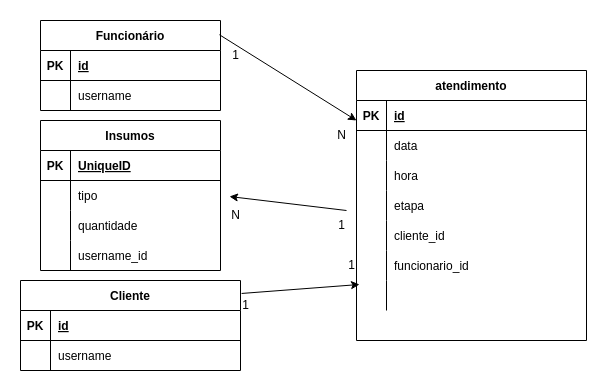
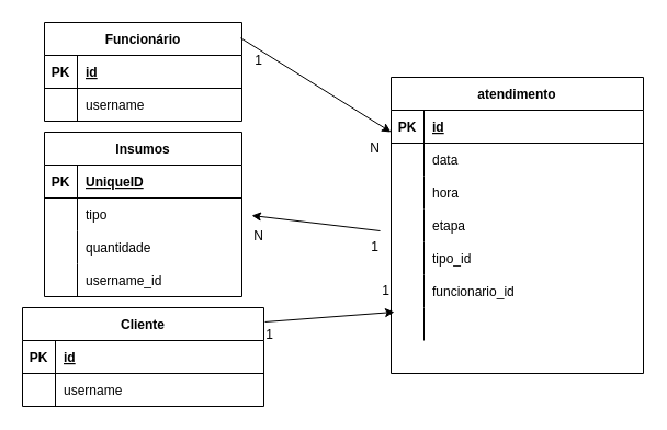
  <mxCell id="0" />
  <mxCell id="1" parent="0" />
  <mxCell id="2" value="Cliente" style="shape=table;startSize=30;container=1;collapsible=1;childLayout=tableLayout;fixedRows=1;rowLines=0;fontStyle=1;align=center;resizeLast=1;" parent="1" vertex="1"><mxGeometry x="20" y="280" width="220" height="90" as="geometry" /></mxCell>
  <mxCell id="3" value="" style="shape=tableRow;horizontal=0;startSize=0;swimlaneHead=0;swimlaneBody=0;fillColor=none;collapsible=0;dropTarget=0;points=[[0,0.5],[1,0.5]];portConstraint=eastwest;top=0;left=0;right=0;bottom=1;" parent="2" vertex="1"><mxGeometry y="30" width="220" height="30" as="geometry" /></mxCell>
  <mxCell id="4" value="PK" style="shape=partialRectangle;connectable=0;fillColor=none;top=0;left=0;bottom=0;right=0;fontStyle=1;overflow=hidden;" parent="3" vertex="1"><mxGeometry width="30" height="30" as="geometry"><mxRectangle width="30" height="30" as="alternateBounds" /></mxGeometry></mxCell>
  <mxCell id="5" value="id" style="shape=partialRectangle;connectable=0;fillColor=none;top=0;left=0;bottom=0;right=0;align=left;spacingLeft=6;fontStyle=5;overflow=hidden;" parent="3" vertex="1"><mxGeometry x="30" width="190" height="30" as="geometry"><mxRectangle width="190" height="30" as="alternateBounds" /></mxGeometry></mxCell>
  <mxCell id="6" value="" style="shape=tableRow;horizontal=0;startSize=0;swimlaneHead=0;swimlaneBody=0;fillColor=none;collapsible=0;dropTarget=0;points=[[0,0.5],[1,0.5]];portConstraint=eastwest;top=0;left=0;right=0;bottom=0;" parent="2" vertex="1"><mxGeometry y="60" width="220" height="30" as="geometry" /></mxCell>
  <mxCell id="7" value="" style="shape=partialRectangle;connectable=0;fillColor=none;top=0;left=0;bottom=0;right=0;editable=1;overflow=hidden;" parent="6" vertex="1"><mxGeometry width="30" height="30" as="geometry"><mxRectangle width="30" height="30" as="alternateBounds" /></mxGeometry></mxCell>
  <mxCell id="8" value="username" style="shape=partialRectangle;connectable=0;fillColor=none;top=0;left=0;bottom=0;right=0;align=left;spacingLeft=6;overflow=hidden;" parent="6" vertex="1"><mxGeometry x="30" width="190" height="30" as="geometry"><mxRectangle width="190" height="30" as="alternateBounds" /></mxGeometry></mxCell>
  <mxCell id="9" value="atendimento" style="shape=table;startSize=30;container=1;collapsible=1;childLayout=tableLayout;fixedRows=1;rowLines=0;fontStyle=1;align=center;resizeLast=1;" parent="1" vertex="1"><mxGeometry x="356" y="70" width="230" height="270" as="geometry" /></mxCell>
  <mxCell id="10" value="" style="shape=tableRow;horizontal=0;startSize=0;swimlaneHead=0;swimlaneBody=0;fillColor=none;collapsible=0;dropTarget=0;points=[[0,0.5],[1,0.5]];portConstraint=eastwest;top=0;left=0;right=0;bottom=1;" parent="9" vertex="1"><mxGeometry y="30" width="230" height="30" as="geometry" /></mxCell>
  <mxCell id="11" value="PK" style="shape=partialRectangle;connectable=0;fillColor=none;top=0;left=0;bottom=0;right=0;fontStyle=1;overflow=hidden;" parent="10" vertex="1"><mxGeometry width="30" height="30" as="geometry"><mxRectangle width="30" height="30" as="alternateBounds" /></mxGeometry></mxCell>
  <mxCell id="12" value="id" style="shape=partialRectangle;connectable=0;fillColor=none;top=0;left=0;bottom=0;right=0;align=left;spacingLeft=6;fontStyle=5;overflow=hidden;" parent="10" vertex="1"><mxGeometry x="30" width="200" height="30" as="geometry"><mxRectangle width="200" height="30" as="alternateBounds" /></mxGeometry></mxCell>
  <mxCell id="13" value="" style="shape=tableRow;horizontal=0;startSize=0;swimlaneHead=0;swimlaneBody=0;fillColor=none;collapsible=0;dropTarget=0;points=[[0,0.5],[1,0.5]];portConstraint=eastwest;top=0;left=0;right=0;bottom=0;" parent="9" vertex="1"><mxGeometry y="60" width="230" height="30" as="geometry" /></mxCell>
  <mxCell id="14" value="" style="shape=partialRectangle;connectable=0;fillColor=none;top=0;left=0;bottom=0;right=0;editable=1;overflow=hidden;" parent="13" vertex="1"><mxGeometry width="30" height="30" as="geometry"><mxRectangle width="30" height="30" as="alternateBounds" /></mxGeometry></mxCell>
  <mxCell id="15" value="data" style="shape=partialRectangle;connectable=0;fillColor=none;top=0;left=0;bottom=0;right=0;align=left;spacingLeft=6;overflow=hidden;" parent="13" vertex="1"><mxGeometry x="30" width="200" height="30" as="geometry"><mxRectangle width="200" height="30" as="alternateBounds" /></mxGeometry></mxCell>
  <mxCell id="16" value="" style="shape=tableRow;horizontal=0;startSize=0;swimlaneHead=0;swimlaneBody=0;fillColor=none;collapsible=0;dropTarget=0;points=[[0,0.5],[1,0.5]];portConstraint=eastwest;top=0;left=0;right=0;bottom=0;" parent="9" vertex="1"><mxGeometry y="90" width="230" height="30" as="geometry" /></mxCell>
  <mxCell id="17" value="" style="shape=partialRectangle;connectable=0;fillColor=none;top=0;left=0;bottom=0;right=0;editable=1;overflow=hidden;" parent="16" vertex="1"><mxGeometry width="30" height="30" as="geometry"><mxRectangle width="30" height="30" as="alternateBounds" /></mxGeometry></mxCell>
  <mxCell id="18" value="hora" style="shape=partialRectangle;connectable=0;fillColor=none;top=0;left=0;bottom=0;right=0;align=left;spacingLeft=6;overflow=hidden;" parent="16" vertex="1"><mxGeometry x="30" width="200" height="30" as="geometry"><mxRectangle width="200" height="30" as="alternateBounds" /></mxGeometry></mxCell>
  <mxCell id="19" style="shape=tableRow;horizontal=0;startSize=0;swimlaneHead=0;swimlaneBody=0;fillColor=none;collapsible=0;dropTarget=0;points=[[0,0.5],[1,0.5]];portConstraint=eastwest;top=0;left=0;right=0;bottom=0;" parent="9" vertex="1"><mxGeometry y="120" width="230" height="30" as="geometry" /></mxCell>
  <mxCell id="20" style="shape=partialRectangle;connectable=0;fillColor=none;top=0;left=0;bottom=0;right=0;editable=1;overflow=hidden;" parent="19" vertex="1"><mxGeometry width="30" height="30" as="geometry"><mxRectangle width="30" height="30" as="alternateBounds" /></mxGeometry></mxCell>
  <mxCell id="21" value="etapa" style="shape=partialRectangle;connectable=0;fillColor=none;top=0;left=0;bottom=0;right=0;align=left;spacingLeft=6;overflow=hidden;" parent="19" vertex="1"><mxGeometry x="30" width="200" height="30" as="geometry"><mxRectangle width="200" height="30" as="alternateBounds" /></mxGeometry></mxCell>
  <mxCell id="22" style="shape=tableRow;horizontal=0;startSize=0;swimlaneHead=0;swimlaneBody=0;fillColor=none;collapsible=0;dropTarget=0;points=[[0,0.5],[1,0.5]];portConstraint=eastwest;top=0;left=0;right=0;bottom=0;" parent="9" vertex="1"><mxGeometry y="150" width="230" height="30" as="geometry" /></mxCell>
  <mxCell id="23" style="shape=partialRectangle;connectable=0;fillColor=none;top=0;left=0;bottom=0;right=0;editable=1;overflow=hidden;" parent="22" vertex="1"><mxGeometry width="30" height="30" as="geometry"><mxRectangle width="30" height="30" as="alternateBounds" /></mxGeometry></mxCell>
- <mxCell id="24" value="cliente_id" style="shape=partialRectangle;connectable=0;fillColor=none;top=0;left=0;bottom=0;right=0;align=left;spacingLeft=6;overflow=hidden;" parent="22" vertex="1"><mxGeometry x="30" width="200" height="30" as="geometry"><mxRectangle width="200" height="30" as="alternateBounds" /></mxGeometry></mxCell>
+ <mxCell id="24" value="tipo_id" style="shape=partialRectangle;connectable=0;fillColor=none;top=0;left=0;bottom=0;right=0;align=left;spacingLeft=6;overflow=hidden;" parent="22" vertex="1"><mxGeometry x="30" width="200" height="30" as="geometry"><mxRectangle width="200" height="30" as="alternateBounds" /></mxGeometry></mxCell>
  <mxCell id="25" style="shape=tableRow;horizontal=0;startSize=0;swimlaneHead=0;swimlaneBody=0;fillColor=none;collapsible=0;dropTarget=0;points=[[0,0.5],[1,0.5]];portConstraint=eastwest;top=0;left=0;right=0;bottom=0;" parent="9" vertex="1"><mxGeometry y="180" width="230" height="30" as="geometry" /></mxCell>
  <mxCell id="26" style="shape=partialRectangle;connectable=0;fillColor=none;top=0;left=0;bottom=0;right=0;editable=1;overflow=hidden;" parent="25" vertex="1"><mxGeometry width="30" height="30" as="geometry"><mxRectangle width="30" height="30" as="alternateBounds" /></mxGeometry></mxCell>
  <mxCell id="27" value="funcionario_id" style="shape=partialRectangle;connectable=0;fillColor=none;top=0;left=0;bottom=0;right=0;align=left;spacingLeft=6;overflow=hidden;" parent="25" vertex="1"><mxGeometry x="30" width="200" height="30" as="geometry"><mxRectangle width="200" height="30" as="alternateBounds" /></mxGeometry></mxCell>
  <mxCell id="28" style="shape=tableRow;horizontal=0;startSize=0;swimlaneHead=0;swimlaneBody=0;fillColor=none;collapsible=0;dropTarget=0;points=[[0,0.5],[1,0.5]];portConstraint=eastwest;top=0;left=0;right=0;bottom=0;" vertex="1" parent="9"><mxGeometry y="210" width="230" height="30" as="geometry" /></mxCell>
  <mxCell id="29" style="shape=partialRectangle;connectable=0;fillColor=none;top=0;left=0;bottom=0;right=0;editable=1;overflow=hidden;" vertex="1" parent="28"><mxGeometry width="30" height="30" as="geometry"><mxRectangle width="30" height="30" as="alternateBounds" /></mxGeometry></mxCell>
  <mxCell id="30" style="shape=partialRectangle;connectable=0;fillColor=none;top=0;left=0;bottom=0;right=0;align=left;spacingLeft=6;overflow=hidden;" vertex="1" parent="28"><mxGeometry x="30" width="200" height="30" as="geometry"><mxRectangle width="200" height="30" as="alternateBounds" /></mxGeometry></mxCell>
  <mxCell id="31" value="Funcionário" style="shape=table;startSize=30;container=1;collapsible=1;childLayout=tableLayout;fixedRows=1;rowLines=0;fontStyle=1;align=center;resizeLast=1;" parent="1" vertex="1"><mxGeometry x="40" y="20" width="180" height="90" as="geometry" /></mxCell>
  <mxCell id="32" value="" style="shape=tableRow;horizontal=0;startSize=0;swimlaneHead=0;swimlaneBody=0;fillColor=none;collapsible=0;dropTarget=0;points=[[0,0.5],[1,0.5]];portConstraint=eastwest;top=0;left=0;right=0;bottom=1;" parent="31" vertex="1"><mxGeometry y="30" width="180" height="30" as="geometry" /></mxCell>
  <mxCell id="33" value="PK" style="shape=partialRectangle;connectable=0;fillColor=none;top=0;left=0;bottom=0;right=0;fontStyle=1;overflow=hidden;" parent="32" vertex="1"><mxGeometry width="30" height="30" as="geometry"><mxRectangle width="30" height="30" as="alternateBounds" /></mxGeometry></mxCell>
  <mxCell id="34" value="id" style="shape=partialRectangle;connectable=0;fillColor=none;top=0;left=0;bottom=0;right=0;align=left;spacingLeft=6;fontStyle=5;overflow=hidden;" parent="32" vertex="1"><mxGeometry x="30" width="150" height="30" as="geometry"><mxRectangle width="150" height="30" as="alternateBounds" /></mxGeometry></mxCell>
  <mxCell id="35" value="" style="shape=tableRow;horizontal=0;startSize=0;swimlaneHead=0;swimlaneBody=0;fillColor=none;collapsible=0;dropTarget=0;points=[[0,0.5],[1,0.5]];portConstraint=eastwest;top=0;left=0;right=0;bottom=0;" parent="31" vertex="1"><mxGeometry y="60" width="180" height="30" as="geometry" /></mxCell>
  <mxCell id="36" value="" style="shape=partialRectangle;connectable=0;fillColor=none;top=0;left=0;bottom=0;right=0;editable=1;overflow=hidden;" parent="35" vertex="1"><mxGeometry width="30" height="30" as="geometry"><mxRectangle width="30" height="30" as="alternateBounds" /></mxGeometry></mxCell>
  <mxCell id="37" value="username" style="shape=partialRectangle;connectable=0;fillColor=none;top=0;left=0;bottom=0;right=0;align=left;spacingLeft=6;overflow=hidden;" parent="35" vertex="1"><mxGeometry x="30" width="150" height="30" as="geometry"><mxRectangle width="150" height="30" as="alternateBounds" /></mxGeometry></mxCell>
  <mxCell id="38" value="" style="endArrow=classic;html=1;rounded=0;exitX=1.005;exitY=0.144;exitDx=0;exitDy=0;exitPerimeter=0;entryX=0.767;entryY=1.133;entryDx=0;entryDy=0;entryPerimeter=0;" parent="1" source="2" edge="1" target="42"><mxGeometry width="50" height="50" relative="1" as="geometry"><mxPoint x="256" y="300" as="sourcePoint" /><mxPoint x="356" y="250" as="targetPoint" /></mxGeometry></mxCell>
  <mxCell id="39" value="" style="endArrow=classic;html=1;rounded=0;exitX=0.994;exitY=0.158;exitDx=0;exitDy=0;exitPerimeter=0;" parent="1" source="31" edge="1"><mxGeometry width="50" height="50" relative="1" as="geometry"><mxPoint x="196" y="270" as="sourcePoint" /><mxPoint x="356" y="120" as="targetPoint" /></mxGeometry></mxCell>
  <mxCell id="40" value="N" style="text;html=1;align=center;verticalAlign=middle;resizable=0;points=[];autosize=1;strokeColor=none;fillColor=none;" parent="1" vertex="1"><mxGeometry x="326" y="120" width="30" height="30" as="geometry" /></mxCell>
  <mxCell id="41" value="1" style="text;html=1;align=center;verticalAlign=middle;resizable=0;points=[];autosize=1;strokeColor=none;fillColor=none;" parent="1" vertex="1"><mxGeometry x="220" y="40" width="30" height="30" as="geometry" /></mxCell>
  <mxCell id="42" value="1" style="text;html=1;align=center;verticalAlign=middle;resizable=0;points=[];autosize=1;strokeColor=none;fillColor=none;" parent="1" vertex="1"><mxGeometry x="336" y="250" width="30" height="30" as="geometry" /></mxCell>
  <mxCell id="43" value="1" style="text;html=1;align=center;verticalAlign=middle;resizable=0;points=[];autosize=1;strokeColor=none;fillColor=none;" parent="1" vertex="1"><mxGeometry x="230" y="290" width="30" height="30" as="geometry" /></mxCell>
  <mxCell id="44" value="Insumos" style="shape=table;startSize=30;container=1;collapsible=1;childLayout=tableLayout;fixedRows=1;rowLines=0;fontStyle=1;align=center;resizeLast=1;" vertex="1" parent="1"><mxGeometry x="40" y="120" width="180" height="150" as="geometry" /></mxCell>
  <mxCell id="45" value="" style="shape=tableRow;horizontal=0;startSize=0;swimlaneHead=0;swimlaneBody=0;fillColor=none;collapsible=0;dropTarget=0;points=[[0,0.5],[1,0.5]];portConstraint=eastwest;top=0;left=0;right=0;bottom=1;" vertex="1" parent="44"><mxGeometry y="30" width="180" height="30" as="geometry" /></mxCell>
  <mxCell id="46" value="PK" style="shape=partialRectangle;connectable=0;fillColor=none;top=0;left=0;bottom=0;right=0;fontStyle=1;overflow=hidden;" vertex="1" parent="45"><mxGeometry width="30" height="30" as="geometry"><mxRectangle width="30" height="30" as="alternateBounds" /></mxGeometry></mxCell>
  <mxCell id="47" value="UniqueID" style="shape=partialRectangle;connectable=0;fillColor=none;top=0;left=0;bottom=0;right=0;align=left;spacingLeft=6;fontStyle=5;overflow=hidden;" vertex="1" parent="45"><mxGeometry x="30" width="150" height="30" as="geometry"><mxRectangle width="150" height="30" as="alternateBounds" /></mxGeometry></mxCell>
  <mxCell id="48" value="" style="shape=tableRow;horizontal=0;startSize=0;swimlaneHead=0;swimlaneBody=0;fillColor=none;collapsible=0;dropTarget=0;points=[[0,0.5],[1,0.5]];portConstraint=eastwest;top=0;left=0;right=0;bottom=0;" vertex="1" parent="44"><mxGeometry y="60" width="180" height="30" as="geometry" /></mxCell>
  <mxCell id="49" value="" style="shape=partialRectangle;connectable=0;fillColor=none;top=0;left=0;bottom=0;right=0;editable=1;overflow=hidden;" vertex="1" parent="48"><mxGeometry width="30" height="30" as="geometry"><mxRectangle width="30" height="30" as="alternateBounds" /></mxGeometry></mxCell>
  <mxCell id="50" value="tipo" style="shape=partialRectangle;connectable=0;fillColor=none;top=0;left=0;bottom=0;right=0;align=left;spacingLeft=6;overflow=hidden;" vertex="1" parent="48"><mxGeometry x="30" width="150" height="30" as="geometry"><mxRectangle width="150" height="30" as="alternateBounds" /></mxGeometry></mxCell>
  <mxCell id="51" value="" style="shape=tableRow;horizontal=0;startSize=0;swimlaneHead=0;swimlaneBody=0;fillColor=none;collapsible=0;dropTarget=0;points=[[0,0.5],[1,0.5]];portConstraint=eastwest;top=0;left=0;right=0;bottom=0;" vertex="1" parent="44"><mxGeometry y="90" width="180" height="30" as="geometry" /></mxCell>
  <mxCell id="52" value="" style="shape=partialRectangle;connectable=0;fillColor=none;top=0;left=0;bottom=0;right=0;editable=1;overflow=hidden;" vertex="1" parent="51"><mxGeometry width="30" height="30" as="geometry"><mxRectangle width="30" height="30" as="alternateBounds" /></mxGeometry></mxCell>
  <mxCell id="53" value="quantidade" style="shape=partialRectangle;connectable=0;fillColor=none;top=0;left=0;bottom=0;right=0;align=left;spacingLeft=6;overflow=hidden;" vertex="1" parent="51"><mxGeometry x="30" width="150" height="30" as="geometry"><mxRectangle width="150" height="30" as="alternateBounds" /></mxGeometry></mxCell>
  <mxCell id="54" style="shape=tableRow;horizontal=0;startSize=0;swimlaneHead=0;swimlaneBody=0;fillColor=none;collapsible=0;dropTarget=0;points=[[0,0.5],[1,0.5]];portConstraint=eastwest;top=0;left=0;right=0;bottom=0;" vertex="1" parent="44"><mxGeometry y="120" width="180" height="30" as="geometry" /></mxCell>
  <mxCell id="55" style="shape=partialRectangle;connectable=0;fillColor=none;top=0;left=0;bottom=0;right=0;editable=1;overflow=hidden;" vertex="1" parent="54"><mxGeometry width="30" height="30" as="geometry"><mxRectangle width="30" height="30" as="alternateBounds" /></mxGeometry></mxCell>
  <mxCell id="56" value="username_id" style="shape=partialRectangle;connectable=0;fillColor=none;top=0;left=0;bottom=0;right=0;align=left;spacingLeft=6;overflow=hidden;" vertex="1" parent="54"><mxGeometry x="30" width="150" height="30" as="geometry"><mxRectangle width="150" height="30" as="alternateBounds" /></mxGeometry></mxCell>
  <mxCell id="57" value="" style="endArrow=classic;html=1;rounded=0;entryX=0.3;entryY=-0.133;entryDx=0;entryDy=0;exitX=0.667;exitY=0;exitDx=0;exitDy=0;exitPerimeter=0;entryPerimeter=0;" edge="1" parent="1" target="58"><mxGeometry width="50" height="50" relative="1" as="geometry"><mxPoint x="346.01" y="210" as="sourcePoint" /><mxPoint x="366" y="130" as="targetPoint" /><Array as="points" /></mxGeometry></mxCell>
  <mxCell id="58" value="N" style="text;html=1;align=center;verticalAlign=middle;resizable=0;points=[];autosize=1;strokeColor=none;fillColor=none;" vertex="1" parent="1"><mxGeometry x="220" y="200" width="30" height="30" as="geometry" /></mxCell>
  <mxCell id="59" value="1" style="text;html=1;align=center;verticalAlign=middle;resizable=0;points=[];autosize=1;strokeColor=none;fillColor=none;" vertex="1" parent="1"><mxGeometry x="326" y="210" width="30" height="30" as="geometry" /></mxCell>
